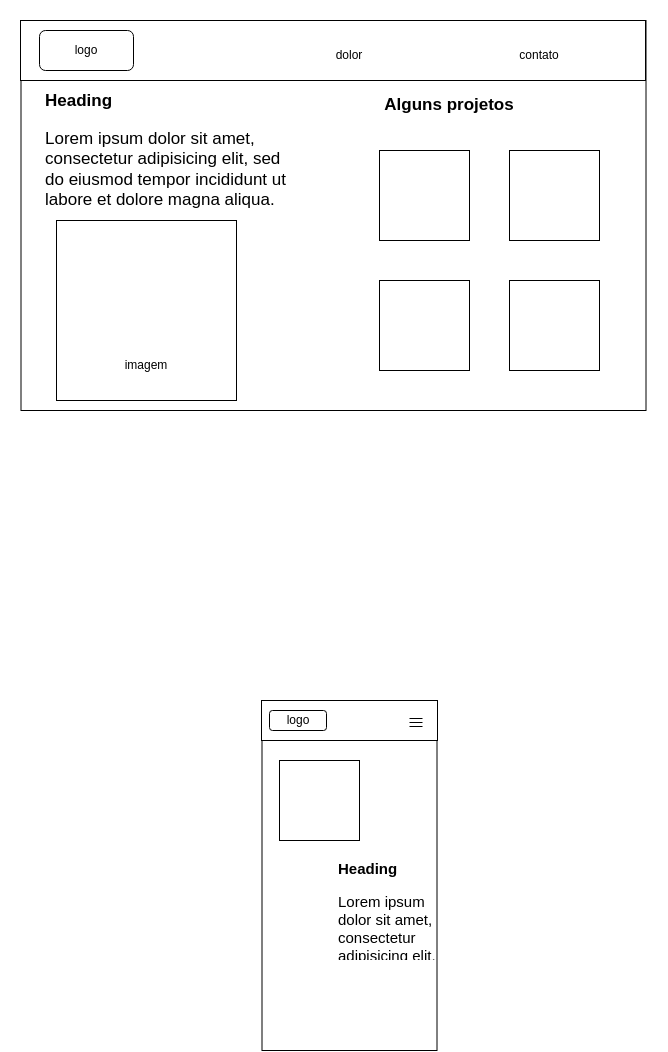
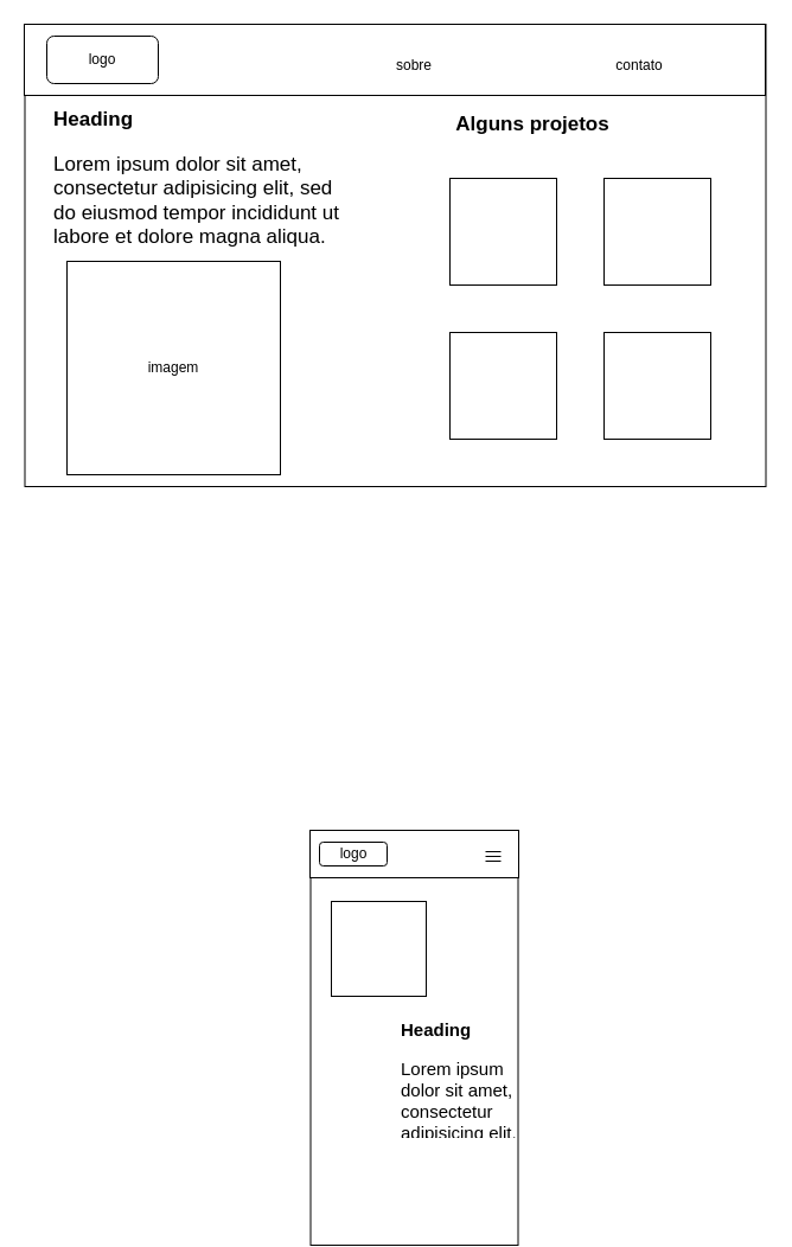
  <mxCell id="0" />
  <mxCell id="1" parent="0" />
  <mxCell id="2" value="" style="rounded=0;whiteSpace=wrap;html=1;" vertex="1" parent="1"><mxGeometry x="20.5" y="20" width="625" height="390" as="geometry" /></mxCell>
  <mxCell id="3" value="" style="rounded=0;whiteSpace=wrap;html=1;" vertex="1" parent="1"><mxGeometry x="20" y="20" width="625" height="60" as="geometry" /></mxCell>
  <mxCell id="4" value="" style="rounded=1;whiteSpace=wrap;html=1;" vertex="1" parent="1"><mxGeometry x="39" y="30" width="94" height="40" as="geometry" /></mxCell>
  <mxCell id="5" value="logo" style="text;html=1;strokeColor=none;fillColor=none;align=center;verticalAlign=middle;whiteSpace=wrap;rounded=0;" vertex="1" parent="1"><mxGeometry x="56" y="35" width="60" height="30" as="geometry" /></mxCell>
- <mxCell id="6" value="dolor" style="text;html=1;strokeColor=none;fillColor=none;align=center;verticalAlign=middle;whiteSpace=wrap;rounded=0;" vertex="1" parent="1"><mxGeometry x="319" y="40" width="60" height="30" as="geometry" /></mxCell>
+ <mxCell id="6" value="sobre" style="text;html=1;strokeColor=none;fillColor=none;align=center;verticalAlign=middle;whiteSpace=wrap;rounded=0;" vertex="1" parent="1"><mxGeometry x="319" y="40" width="60" height="30" as="geometry" /></mxCell>
  <mxCell id="7" value="contato" style="text;html=1;strokeColor=none;fillColor=none;align=center;verticalAlign=middle;whiteSpace=wrap;rounded=0;" vertex="1" parent="1"><mxGeometry x="509" y="40" width="60" height="30" as="geometry" /></mxCell>
  <mxCell id="8" value="&lt;h1 style=&quot;font-size: 17px;&quot;&gt;&lt;font style=&quot;font-size: 17px;&quot;&gt;Heading&lt;/font&gt;&lt;/h1&gt;&lt;p style=&quot;font-size: 17px;&quot;&gt;&lt;font style=&quot;font-size: 17px;&quot;&gt;Lorem ipsum dolor sit amet, consectetur adipisicing elit, sed do eiusmod tempor incididunt ut labore et dolore magna aliqua.&lt;/font&gt;&lt;/p&gt;" style="text;html=1;strokeColor=none;fillColor=none;spacing=5;spacingTop=-20;whiteSpace=wrap;overflow=hidden;rounded=0;" vertex="1" parent="1"><mxGeometry x="40" y="90" width="263" height="160" as="geometry" /></mxCell>
  <mxCell id="9" value="" style="whiteSpace=wrap;html=1;aspect=fixed;" vertex="1" parent="1"><mxGeometry x="56" y="220" width="180" height="180" as="geometry" /></mxCell>
- <mxCell id="10" value="imagem" style="text;html=1;strokeColor=none;fillColor=none;align=center;verticalAlign=middle;whiteSpace=wrap;rounded=0;" vertex="1" parent="1"><mxGeometry x="116" y="350" width="60" height="30" as="geometry" /></mxCell>
+ <mxCell id="10" value="imagem" style="text;html=1;strokeColor=none;fillColor=none;align=center;verticalAlign=middle;whiteSpace=wrap;rounded=0;" vertex="1" parent="1"><mxGeometry x="116" y="295" width="60" height="30" as="geometry" /></mxCell>
  <mxCell id="11" value="&lt;font style=&quot;font-size: 17px;&quot;&gt;&lt;b&gt;Alguns projetos&lt;/b&gt;&lt;/font&gt;" style="text;html=1;strokeColor=none;fillColor=none;align=center;verticalAlign=middle;whiteSpace=wrap;rounded=0;" vertex="1" parent="1"><mxGeometry x="344" y="90" width="210" height="30" as="geometry" /></mxCell>
  <mxCell id="12" value="" style="whiteSpace=wrap;html=1;aspect=fixed;" vertex="1" parent="1"><mxGeometry x="379" y="150" width="90" height="90" as="geometry" /></mxCell>
  <mxCell id="13" value="" style="whiteSpace=wrap;html=1;aspect=fixed;" vertex="1" parent="1"><mxGeometry x="509" y="280" width="90" height="90" as="geometry" /></mxCell>
  <mxCell id="14" value="" style="whiteSpace=wrap;html=1;aspect=fixed;" vertex="1" parent="1"><mxGeometry x="379" y="280" width="90" height="90" as="geometry" /></mxCell>
  <mxCell id="15" value="" style="whiteSpace=wrap;html=1;aspect=fixed;" vertex="1" parent="1"><mxGeometry x="509" y="150" width="90" height="90" as="geometry" /></mxCell>
  <mxCell id="16" value="" style="rounded=0;whiteSpace=wrap;html=1;rotation=90;" vertex="1" parent="1"><mxGeometry x="176.5" y="790" width="345" height="175" as="geometry" /></mxCell>
  <mxCell id="17" value="" style="rounded=0;whiteSpace=wrap;html=1;" vertex="1" parent="1"><mxGeometry x="261" y="700" width="176" height="40" as="geometry" /></mxCell>
  <mxCell id="18" value="" style="rounded=1;whiteSpace=wrap;html=1;" vertex="1" parent="1"><mxGeometry x="269" y="710" width="57" height="20" as="geometry" /></mxCell>
  <mxCell id="19" value="logo" style="text;html=1;strokeColor=none;fillColor=none;align=center;verticalAlign=middle;whiteSpace=wrap;rounded=0;" vertex="1" parent="1"><mxGeometry x="267.5" y="705" width="60" height="30" as="geometry" /></mxCell>
  <mxCell id="20" value="" style="line;strokeWidth=1;fillColor=none;align=left;verticalAlign=middle;spacingTop=-1;spacingLeft=3;spacingRight=3;rotatable=0;labelPosition=right;points=[];portConstraint=eastwest;strokeColor=inherit;" vertex="1" parent="1"><mxGeometry x="409" y="714" width="13" height="8" as="geometry" /></mxCell>
  <mxCell id="21" value="" style="line;strokeWidth=1;fillColor=none;align=left;verticalAlign=middle;spacingTop=-1;spacingLeft=3;spacingRight=3;rotatable=0;labelPosition=right;points=[];portConstraint=eastwest;strokeColor=inherit;" vertex="1" parent="1"><mxGeometry x="409" y="718" width="13" height="8" as="geometry" /></mxCell>
  <mxCell id="22" value="" style="line;strokeWidth=1;fillColor=none;align=left;verticalAlign=middle;spacingTop=-1;spacingLeft=3;spacingRight=3;rotatable=0;labelPosition=right;points=[];portConstraint=eastwest;strokeColor=inherit;" vertex="1" parent="1"><mxGeometry x="409" y="722" width="13" height="8" as="geometry" /></mxCell>
  <mxCell id="23" value="&lt;h1 style=&quot;font-size: 15px;&quot;&gt;&lt;font style=&quot;font-size: 15px;&quot;&gt;Heading&lt;/font&gt;&lt;/h1&gt;&lt;p style=&quot;font-size: 15px;&quot;&gt;&lt;font style=&quot;font-size: 15px;&quot;&gt;Lorem ipsum dolor sit amet, consectetur adipisicing elit, sed do eiusmod tempor incididunt ut labore et dolore magna aliqua.&lt;/font&gt;&lt;/p&gt;" style="text;html=1;strokeColor=none;fillColor=none;spacing=5;spacingTop=-20;whiteSpace=wrap;overflow=hidden;rounded=0;" vertex="1" parent="1"><mxGeometry x="333" y="860" width="126.75" height="100" as="geometry" /></mxCell>
  <mxCell id="24" value="" style="whiteSpace=wrap;html=1;aspect=fixed;" vertex="1" parent="1"><mxGeometry x="279" y="760" width="80" height="80" as="geometry" /></mxCell>
